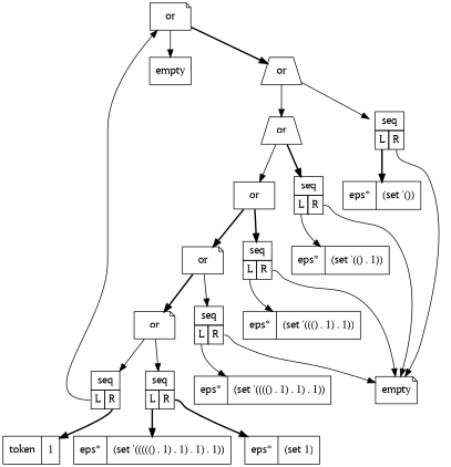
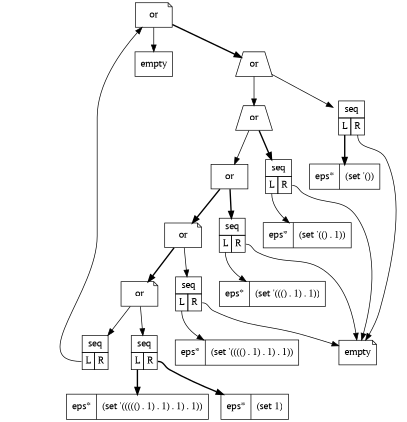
  digraph {
    fontname="PT Serif"
    node [shape=record fontname="PT Serif"]
    edge [style=solid fontname="PT Serif"]
    n1 [label=or shape=note]
    n2 [label=or shape=trapezium]
    n3 [label=empty shape=box]
    n4 [label=< <table border="0" cellborder="1" cellspacing="0" cellpadding="4"><tr><td colspan="2">seq</td></tr><tr><td port="L">L</td><td port="R">R</td></tr></table>> margin=0 shape=none]
    n5 [label=or shape=trapezium]
    n6 [label="eps* | (set '())"]
    n7 [label=empty shape=note]
    n8 [label=< <table border="0" cellborder="1" cellspacing="0" cellpadding="4"><tr><td colspan="2">seq</td></tr><tr><td port="L">L</td><td port="R">R</td></tr></table>> margin=0 shape=none]
    n9 [label=or shape=box]
    n10 [label="eps* | (set '(() . 1))"]
    n11 [label=< <table border="0" cellborder="1" cellspacing="0" cellpadding="4"><tr><td colspan="2">seq</td></tr><tr><td port="L">L</td><td port="R">R</td></tr></table>> margin=0 shape=none]
    n12 [label=or shape=note]
    n13 [label="eps* | (set '((() . 1) . 1))"]
    n14 [label=< <table border="0" cellborder="1" cellspacing="0" cellpadding="4"><tr><td colspan="2">seq</td></tr><tr><td port="L">L</td><td port="R">R</td></tr></table>> margin=0 shape=none]
    n15 [label=or shape=note]
    n16 [label="eps* | (set '(((() . 1) . 1) . 1))"]
    n17 [label=< <table border="0" cellborder="1" cellspacing="0" cellpadding="4"><tr><td colspan="2">seq</td></tr><tr><td port="L">L</td><td port="R">R</td></tr></table>> margin=0 shape=none]
    n18 [label=< <table border="0" cellborder="1" cellspacing="0" cellpadding="4"><tr><td colspan="2">seq</td></tr><tr><td port="L">L</td><td port="R">R</td></tr></table>> margin=0 shape=none]
    n19 [label="eps* | (set '((((() . 1) . 1) . 1) . 1))"]
    n20 [label="eps* | (set 1)"]
-   n21 [label="token | 1"]
    n1 -> n2 [style=bold]
    n1 -> n3
    n2 -> n4
    n2 -> n5
    n4 -> n6 [tailport=L style=bold]
    n4 -> n7 [tailport=R]
    n5 -> n8 [style=bold]
    n5 -> n9
    n8 -> n7 [tailport=R]
    n8 -> n10 [tailport=L]
    n9 -> n11 [style=bold]
    n9 -> n12 [style=bold]
    n11 -> n7 [tailport=R]
    n11 -> n13 [tailport=L]
    n12 -> n14
    n12 -> n15 [style=bold]
    n14 -> n7 [tailport=R]
    n14 -> n16 [tailport=L]
    n15 -> n17
    n15 -> n18
    n17 -> n19 [tailport=L style=bold]
    n17 -> n20 [tailport=R style=bold]
    n18 -> n1 [tailport=L]
-   n18 -> n21 [tailport=R style=bold]
  }
